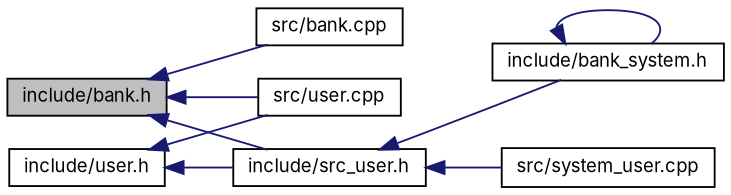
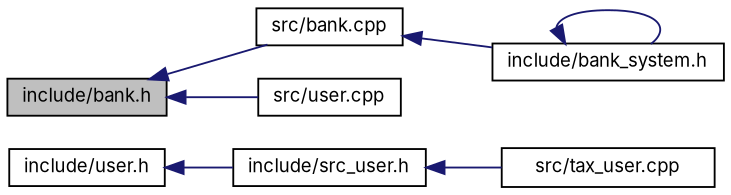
  digraph {
    fontname=Inter
    rankdir=LR
    node [color=black fillcolor=white fontname=Inter fontsize=10 shape=record style=filled]
    edge [color=midnightblue dir=back fontname=Inter fontsize=10 labelfontname=Helvetica labelfontsize=10 style=solid]
    n1 [fillcolor=grey75 fontcolor=black height=0.2 label="include/bank.h" width=0.4]
    n2 [height=0.2 label="include/src_user.h" width=0.4]
    n3 [height=0.2 label="src/bank.cpp" width=0.4]
    n4 [height=0.2 label="src/user.cpp" width=0.4]
    n5 [height=0.2 label="include/bank_system.h" width=0.4]
-   n6 [height=0.2 label="src/system_user.cpp" width=0.4]
+   n6 [height=0.2 label="src/tax_user.cpp" width=0.4]
    n7 [height=0.2 label="include/user.h" width=0.4]
-   n1 -> n2
    n1 -> n3
    n1 -> n4
-   n2 -> n5
+   n3 -> n5
    n2 -> n6
    n5 -> n5
    n7 -> n2
-   n7 -> n4
  }
